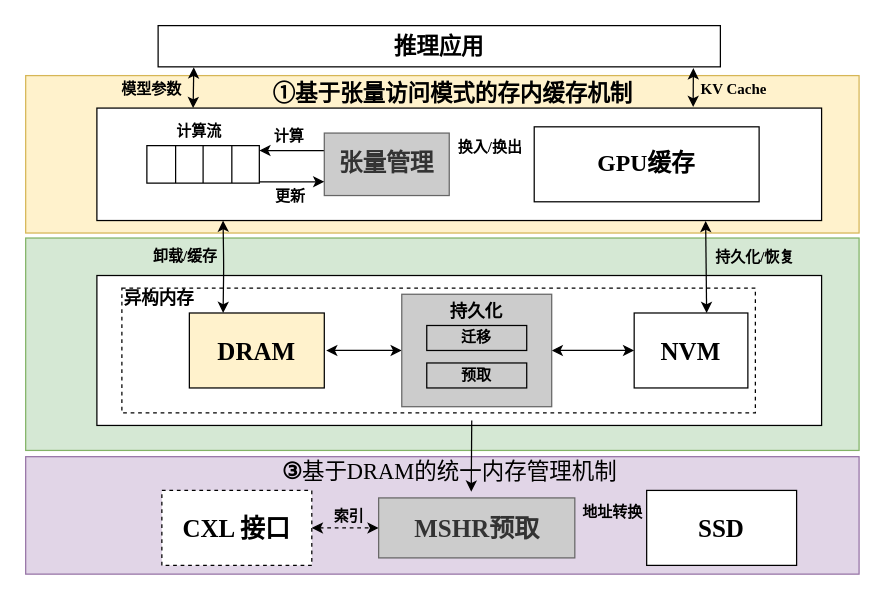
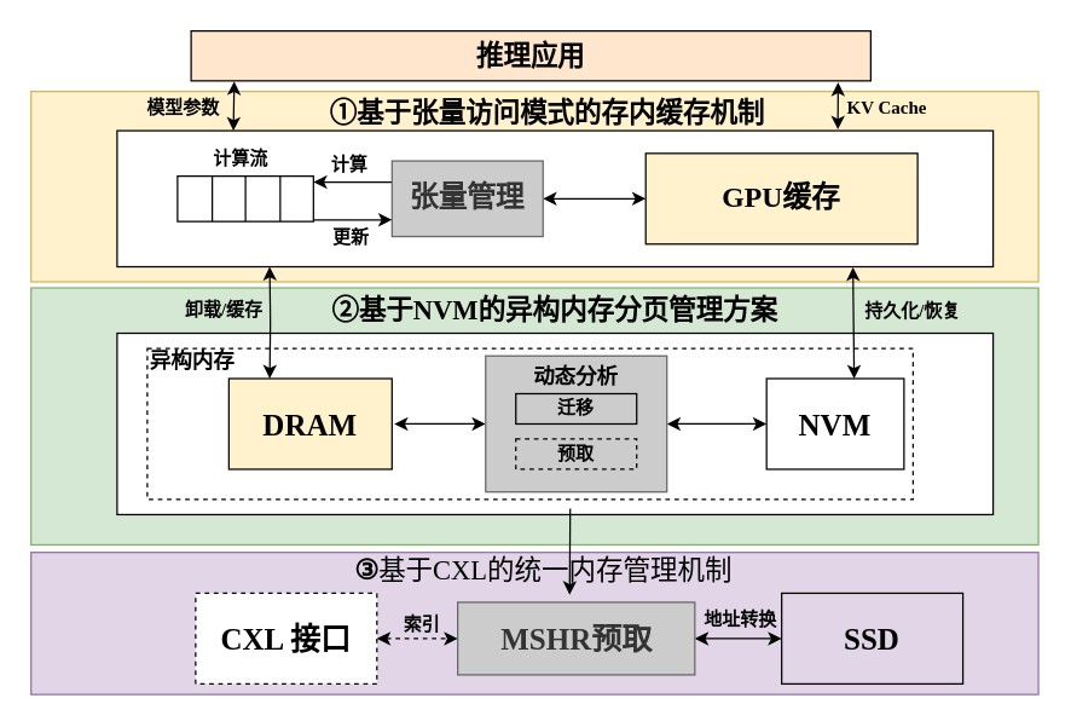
  <mxCell id="0" />
  <mxCell id="1" parent="0" />
  <mxCell id="2" value="" style="rounded=0;whiteSpace=wrap;html=1;fillColor=#e1d5e7;strokeColor=#9673a6;" vertex="1" parent="1"><mxGeometry x="20" y="365" width="667" height="94" as="geometry" /></mxCell>
  <mxCell id="3" value="" style="rounded=0;whiteSpace=wrap;html=1;fillColor=#d5e8d4;strokeColor=#82b366;" vertex="1" parent="1"><mxGeometry x="20" y="190" width="667" height="170" as="geometry" /></mxCell>
  <mxCell id="4" value="" style="rounded=0;whiteSpace=wrap;html=1;fillColor=#fff2cc;strokeColor=#d6b656;" vertex="1" parent="1"><mxGeometry x="20" y="60" width="667" height="126" as="geometry" /></mxCell>
- <mxCell id="5" value="&lt;font face=&quot;宋体&quot; size=&quot;1&quot; style=&quot;&quot;&gt;&lt;span style=&quot;font-size: 18px;&quot;&gt;&lt;b&gt;推理应用&lt;/b&gt;&lt;/span&gt;&lt;/font&gt;" style="rounded=0;whiteSpace=wrap;html=1;" vertex="1" parent="1"><mxGeometry x="126" y="20" width="450" height="33" as="geometry" /></mxCell>
+ <mxCell id="5" value="&lt;font face=&quot;宋体&quot; size=&quot;1&quot; style=&quot;&quot;&gt;&lt;span style=&quot;font-size: 18px;&quot;&gt;&lt;b&gt;推理应用&lt;/b&gt;&lt;/span&gt;&lt;/font&gt;" style="rounded=0;whiteSpace=wrap;html=1;fillColor=#ffe6cc;" vertex="1" parent="1"><mxGeometry x="126" y="20" width="450" height="33" as="geometry" /></mxCell>
  <mxCell id="6" style="edgeStyle=orthogonalEdgeStyle;rounded=1;orthogonalLoop=1;jettySize=auto;html=1;exitX=0.25;exitY=0;exitDx=0;exitDy=0;shape=connector;startArrow=classic;entryX=0.179;entryY=1.007;entryDx=0;entryDy=0;entryPerimeter=0;" edge="1" parent="1"><mxGeometry relative="1" as="geometry"><mxPoint x="154.55" y="53.35" as="targetPoint" /><mxPoint x="154" y="86" as="sourcePoint" /></mxGeometry></mxCell>
  <mxCell id="7" style="edgeStyle=orthogonalEdgeStyle;rounded=1;orthogonalLoop=1;jettySize=auto;html=1;exitX=0.721;exitY=-0.01;exitDx=0;exitDy=0;entryX=0.952;entryY=1.031;entryDx=0;entryDy=0;entryPerimeter=0;shape=connector;startArrow=classic;exitPerimeter=0;" edge="1" parent="1" target="5"><mxGeometry relative="1" as="geometry"><mxPoint x="554.9" y="53.231" as="targetPoint" /><mxPoint x="554.18" y="85.1" as="sourcePoint" /></mxGeometry></mxCell>
  <mxCell id="8" value="" style="rounded=0;whiteSpace=wrap;html=1;" vertex="1" parent="1"><mxGeometry x="77" y="86" width="580" height="90" as="geometry" /></mxCell>
  <mxCell id="9" value="&lt;font face=&quot;宋体&quot;&gt;&lt;b&gt;模型参数&lt;/b&gt;&lt;/font&gt;" style="text;html=1;strokeColor=none;fillColor=none;align=center;verticalAlign=middle;whiteSpace=wrap;rounded=0;" vertex="1" parent="1"><mxGeometry x="91" y="56" width="60" height="30" as="geometry" /></mxCell>
  <mxCell id="10" value="&lt;font face=&quot;宋体&quot;&gt;&lt;b&gt;KV Cache&lt;/b&gt;&lt;/font&gt;" style="text;html=1;strokeColor=none;fillColor=none;align=center;verticalAlign=middle;whiteSpace=wrap;rounded=0;" vertex="1" parent="1"><mxGeometry x="557" y="56" width="60" height="30" as="geometry" /></mxCell>
  <mxCell id="11" value="" style="shape=table;startSize=0;container=1;collapsible=0;childLayout=tableLayout;" vertex="1" parent="1"><mxGeometry x="117" y="116" width="90" height="30" as="geometry" /></mxCell>
  <mxCell id="12" value="" style="shape=tableRow;horizontal=0;startSize=0;swimlaneHead=0;swimlaneBody=0;strokeColor=inherit;top=0;left=0;bottom=0;right=0;collapsible=0;dropTarget=0;fillColor=none;points=[[0,0.5],[1,0.5]];portConstraint=eastwest;" vertex="1" parent="11"><mxGeometry width="90" height="30" as="geometry" /></mxCell>
  <mxCell id="13" value="" style="shape=partialRectangle;html=1;whiteSpace=wrap;connectable=0;strokeColor=inherit;overflow=hidden;fillColor=none;top=0;left=0;bottom=0;right=0;pointerEvents=1;" vertex="1" parent="12"><mxGeometry width="23" height="30" as="geometry"><mxRectangle width="23" height="30" as="alternateBounds" /></mxGeometry></mxCell>
  <mxCell id="14" value="" style="shape=partialRectangle;html=1;whiteSpace=wrap;connectable=0;strokeColor=inherit;overflow=hidden;fillColor=none;top=0;left=0;bottom=0;right=0;pointerEvents=1;" vertex="1" parent="12"><mxGeometry x="23" width="22" height="30" as="geometry"><mxRectangle width="22" height="30" as="alternateBounds" /></mxGeometry></mxCell>
  <mxCell id="15" value="" style="shape=partialRectangle;html=1;whiteSpace=wrap;connectable=0;strokeColor=inherit;overflow=hidden;fillColor=none;top=0;left=0;bottom=0;right=0;pointerEvents=1;" vertex="1" parent="12"><mxGeometry x="45" width="23" height="30" as="geometry"><mxRectangle width="23" height="30" as="alternateBounds" /></mxGeometry></mxCell>
  <mxCell id="16" value="" style="shape=partialRectangle;html=1;whiteSpace=wrap;connectable=0;strokeColor=inherit;overflow=hidden;fillColor=none;top=0;left=0;bottom=0;right=0;pointerEvents=1;" vertex="1" parent="12"><mxGeometry x="68" width="22" height="30" as="geometry"><mxRectangle width="22" height="30" as="alternateBounds" /></mxGeometry></mxCell>
  <mxCell id="17" value="&lt;b&gt;&lt;font face=&quot;宋体&quot;&gt;计算流&lt;/font&gt;&lt;/b&gt;" style="text;html=1;strokeColor=none;fillColor=none;align=center;verticalAlign=middle;whiteSpace=wrap;rounded=0;" vertex="1" parent="1"><mxGeometry x="129" y="90" width="60" height="30" as="geometry" /></mxCell>
  <mxCell id="18" value="" style="rounded=0;whiteSpace=wrap;html=1;" vertex="1" parent="1"><mxGeometry x="77" y="220" width="580" height="120" as="geometry" /></mxCell>
  <mxCell id="19" style="edgeStyle=orthogonalEdgeStyle;rounded=1;orthogonalLoop=1;jettySize=auto;html=1;entryX=0.25;entryY=0;entryDx=0;entryDy=0;startArrow=classic;" edge="1" parent="1" target="48"><mxGeometry relative="1" as="geometry"><mxPoint x="178" y="176" as="sourcePoint" /><mxPoint x="180.51" y="269.19" as="targetPoint" /></mxGeometry></mxCell>
  <mxCell id="20" style="edgeStyle=orthogonalEdgeStyle;rounded=1;orthogonalLoop=1;jettySize=auto;html=1;exitX=1;exitY=0.5;exitDx=0;exitDy=0;entryX=0;entryY=0.5;entryDx=0;entryDy=0;startArrow=classic;endArrow=none;endFill=0;" edge="1" parent="1"><mxGeometry relative="1" as="geometry"><mxPoint x="207" y="120" as="sourcePoint" /><mxPoint x="259" y="120" as="targetPoint" /></mxGeometry></mxCell>
- <mxCell id="21" value="&lt;font face=&quot;宋体&quot; size=&quot;1&quot; style=&quot;&quot;&gt;&lt;b style=&quot;font-size: 19px;&quot;&gt;GPU缓存&lt;/b&gt;&lt;/font&gt;" style="rounded=0;whiteSpace=wrap;html=1;" vertex="1" parent="1"><mxGeometry x="427" y="101" width="180" height="60" as="geometry" /></mxCell>
+ <mxCell id="21" value="&lt;font face=&quot;宋体&quot; size=&quot;1&quot; style=&quot;&quot;&gt;&lt;b style=&quot;font-size: 19px;&quot;&gt;GPU缓存&lt;/b&gt;&lt;/font&gt;" style="rounded=0;whiteSpace=wrap;html=1;fillColor=#fff2cc;" vertex="1" parent="1"><mxGeometry x="427" y="101" width="180" height="60" as="geometry" /></mxCell>
+ <mxCell id="22" style="edgeStyle=orthogonalEdgeStyle;rounded=0;orthogonalLoop=1;jettySize=auto;html=1;entryX=0;entryY=0.5;entryDx=0;entryDy=0;startArrow=classic;startFill=1;" edge="1" parent="1" source="23" target="21"><mxGeometry relative="1" as="geometry" /></mxCell>
  <mxCell id="23" value="&lt;font face=&quot;宋体&quot; style=&quot;font-size: 19px;&quot;&gt;&lt;b style=&quot;&quot;&gt;张量管理&lt;/b&gt;&lt;/font&gt;" style="rounded=0;whiteSpace=wrap;html=1;fillColor=#CCCCCC;fontColor=#333333;strokeColor=#666666;" vertex="1" parent="1"><mxGeometry x="259" y="106" width="100" height="50" as="geometry" /></mxCell>
  <mxCell id="24" style="rounded=1;orthogonalLoop=1;jettySize=auto;html=1;exitX=1;exitY=0.5;exitDx=0;exitDy=0;entryX=0;entryY=0.5;entryDx=0;entryDy=0;startArrow=none;edgeStyle=orthogonalEdgeStyle;curved=1;startFill=0;" edge="1" parent="1"><mxGeometry relative="1" as="geometry"><mxPoint x="207" y="145" as="sourcePoint" /><mxPoint x="259" y="145" as="targetPoint" /></mxGeometry></mxCell>
  <mxCell id="25" value="&lt;b&gt;&lt;font face=&quot;宋体&quot;&gt;更新&lt;/font&gt;&lt;/b&gt;" style="text;html=1;strokeColor=none;fillColor=none;align=center;verticalAlign=middle;whiteSpace=wrap;rounded=0;" vertex="1" parent="1"><mxGeometry x="202" y="142" width="60" height="30" as="geometry" /></mxCell>
  <mxCell id="26" style="edgeStyle=orthogonalEdgeStyle;rounded=1;orthogonalLoop=1;jettySize=auto;html=1;exitX=1;exitY=0.5;exitDx=0;exitDy=0;entryX=0;entryY=0.5;entryDx=0;entryDy=0;startArrow=classic;dashed=1;" edge="1" parent="1" source="27" target="34"><mxGeometry relative="1" as="geometry" /></mxCell>
  <mxCell id="27" value="&lt;b style=&quot;border-color: var(--border-color); font-family: &amp;quot;Times New Roman&amp;quot;; font-size: 20px;&quot;&gt;CXL 接口&lt;/b&gt;" style="rounded=0;whiteSpace=wrap;html=1;dashed=1;" vertex="1" parent="1"><mxGeometry x="129" y="392" width="120" height="60" as="geometry" /></mxCell>
  <mxCell id="28" value="" style="rounded=0;whiteSpace=wrap;html=1;dashed=1;fillColor=none;" vertex="1" parent="1"><mxGeometry x="97" y="230" width="507" height="100" as="geometry" /></mxCell>
  <mxCell id="29" style="rounded=1;orthogonalLoop=1;jettySize=auto;html=1;entryX=1;entryY=0.5;entryDx=0;entryDy=0;exitX=0;exitY=0.5;exitDx=0;exitDy=0;startArrow=classic;" edge="1" parent="1" source="31"><mxGeometry relative="1" as="geometry"><mxPoint x="357" y="286.262" as="sourcePoint" /><mxPoint x="260.5" y="280" as="targetPoint" /></mxGeometry></mxCell>
  <mxCell id="30" style="edgeStyle=orthogonalEdgeStyle;rounded=0;orthogonalLoop=1;jettySize=auto;html=1;exitX=1;exitY=0.5;exitDx=0;exitDy=0;entryX=0;entryY=0.5;entryDx=0;entryDy=0;startArrow=classic;startFill=1;" edge="1" parent="1" source="31" target="35"><mxGeometry relative="1" as="geometry" /></mxCell>
  <mxCell id="31" value="" style="rounded=0;whiteSpace=wrap;html=1;fillColor=#CCCCCC;fontColor=#333333;strokeColor=#666666;" vertex="1" parent="1"><mxGeometry x="321" y="235" width="120" height="90" as="geometry" /></mxCell>
- <mxCell id="32" value="&lt;b&gt;&lt;font face=&quot;宋体&quot; style=&quot;font-size: 14px;&quot;&gt;持久化&lt;/font&gt;&lt;/b&gt;" style="text;html=1;strokeColor=none;fillColor=none;align=center;verticalAlign=middle;whiteSpace=wrap;rounded=0;" vertex="1" parent="1"><mxGeometry x="351" y="235" width="60" height="30" as="geometry" /></mxCell>
+ <mxCell id="32" value="&lt;b&gt;&lt;font face=&quot;宋体&quot; style=&quot;font-size: 14px;&quot;&gt;动态分析&lt;/font&gt;&lt;/b&gt;" style="text;html=1;strokeColor=none;fillColor=none;align=center;verticalAlign=middle;whiteSpace=wrap;rounded=0;" vertex="1" parent="1"><mxGeometry x="351" y="235" width="60" height="30" as="geometry" /></mxCell>
+ <mxCell id="33" style="edgeStyle=orthogonalEdgeStyle;rounded=1;orthogonalLoop=1;jettySize=auto;html=1;exitX=1;exitY=0.5;exitDx=0;exitDy=0;entryX=0;entryY=0.5;entryDx=0;entryDy=0;startArrow=classic;" edge="1" parent="1" source="34" target="42"><mxGeometry relative="1" as="geometry" /></mxCell>
  <mxCell id="34" value="&lt;b style=&quot;border-color: var(--border-color); font-family: &amp;quot;Times New Roman&amp;quot;; font-size: 20px;&quot;&gt;MSHR预取&lt;/b&gt;" style="rounded=0;whiteSpace=wrap;html=1;fillColor=#CCCCCC;fontColor=#333333;strokeColor=#666666;" vertex="1" parent="1"><mxGeometry x="302.5" y="398" width="157" height="48" as="geometry" /></mxCell>
  <mxCell id="35" value="&lt;b&gt;&lt;font face=&quot;Times New Roman&quot; style=&quot;font-size: 20px;&quot;&gt;NVM&lt;/font&gt;&lt;/b&gt;" style="rounded=0;whiteSpace=wrap;html=1;" vertex="1" parent="1"><mxGeometry x="507" y="250" width="91" height="60" as="geometry" /></mxCell>
  <mxCell id="36" value="&lt;b&gt;&lt;font face=&quot;宋体&quot;&gt;持久化/恢复&lt;/font&gt;&lt;/b&gt;" style="text;html=1;strokeColor=none;fillColor=none;align=center;verticalAlign=middle;whiteSpace=wrap;rounded=0;" vertex="1" parent="1"><mxGeometry x="564" y="191" width="80" height="30" as="geometry" /></mxCell>
  <mxCell id="37" value="&lt;b&gt;&lt;font face=&quot;宋体&quot;&gt;迁移&lt;/font&gt;&lt;/b&gt;" style="rounded=0;whiteSpace=wrap;html=1;fillColor=none;" vertex="1" parent="1"><mxGeometry x="341" y="260" width="80" height="20" as="geometry" /></mxCell>
- <mxCell id="38" value="&lt;b&gt;&lt;font face=&quot;宋体&quot;&gt;预取&lt;/font&gt;&lt;/b&gt;" style="rounded=0;whiteSpace=wrap;html=1;fillColor=none;" vertex="1" parent="1"><mxGeometry x="341" y="290" width="80" height="20" as="geometry" /></mxCell>
+ <mxCell id="38" value="&lt;b&gt;&lt;font face=&quot;宋体&quot;&gt;预取&lt;/font&gt;&lt;/b&gt;" style="rounded=0;whiteSpace=wrap;html=1;fillColor=none;dashed=1;" vertex="1" parent="1"><mxGeometry x="341" y="290" width="80" height="20" as="geometry" /></mxCell>
  <mxCell id="39" style="rounded=0;orthogonalLoop=1;jettySize=auto;html=1;entryX=0.554;entryY=0.967;entryDx=0;entryDy=0;entryPerimeter=0;" edge="1" parent="1"><mxGeometry relative="1" as="geometry"><mxPoint x="376.59" y="393.01" as="targetPoint" /><mxPoint x="377" y="336" as="sourcePoint" /></mxGeometry></mxCell>
  <mxCell id="40" value="&lt;font face=&quot;宋体&quot;&gt;&lt;b&gt;卸载/缓存&lt;/b&gt;&lt;/font&gt;" style="text;html=1;strokeColor=none;fillColor=none;align=center;verticalAlign=middle;whiteSpace=wrap;rounded=0;" vertex="1" parent="1"><mxGeometry x="114" y="190" width="68" height="30" as="geometry" /></mxCell>
  <mxCell id="41" style="rounded=1;orthogonalLoop=1;jettySize=auto;html=1;startArrow=classic;exitX=0.84;exitY=1.004;exitDx=0;exitDy=0;exitPerimeter=0;" edge="1" parent="1" source="8"><mxGeometry relative="1" as="geometry"><mxPoint x="563.86" y="176.27" as="sourcePoint" /><mxPoint x="565" y="250" as="targetPoint" /></mxGeometry></mxCell>
- <mxCell id="42" value="&lt;font face=&quot;Times New Roman&quot; size=&quot;1&quot; style=&quot;&quot;&gt;&lt;b style=&quot;font-size: 20px;&quot;&gt;SSD&lt;/b&gt;&lt;/font&gt;" style="rounded=0;whiteSpace=wrap;html=1;" vertex="1" parent="1"><mxGeometry x="517" y="392" width="120" height="60" as="geometry" /></mxCell>
+ <mxCell id="42" value="&lt;font face=&quot;Times New Roman&quot; size=&quot;1&quot; style=&quot;&quot;&gt;&lt;b style=&quot;font-size: 20px;&quot;&gt;SSD&lt;/b&gt;&lt;/font&gt;" style="rounded=0;whiteSpace=wrap;html=1;fillColor=#e1d5e7;" vertex="1" parent="1"><mxGeometry x="517" y="392" width="120" height="60" as="geometry" /></mxCell>
  <mxCell id="43" value="&lt;b&gt;&lt;font face=&quot;宋体&quot;&gt;索引&lt;/font&gt;&lt;/b&gt;" style="text;html=1;strokeColor=none;fillColor=none;align=center;verticalAlign=middle;whiteSpace=wrap;rounded=0;" vertex="1" parent="1"><mxGeometry x="249" y="398" width="60" height="30" as="geometry" /></mxCell>
  <mxCell id="44" value="&lt;b&gt;&lt;font face=&quot;宋体&quot;&gt;地址转换&lt;/font&gt;&lt;/b&gt;" style="text;html=1;strokeColor=none;fillColor=none;align=center;verticalAlign=middle;whiteSpace=wrap;rounded=0;" vertex="1" parent="1"><mxGeometry x="460" y="395" width="60" height="30" as="geometry" /></mxCell>
+ <mxCell id="45" value="&lt;span style=&quot;font-size: 18px;&quot;&gt;&lt;b&gt;&lt;font face=&quot;宋体&quot;&gt;②&lt;/font&gt;&lt;/b&gt;&lt;/span&gt;&lt;font size=&quot;1&quot; face=&quot;宋体&quot;&gt;&lt;b style=&quot;font-size: 18px;&quot;&gt;基于NVM的异构内存分页管理方案&lt;/b&gt;&lt;/font&gt;" style="text;html=1;strokeColor=none;fillColor=none;align=center;verticalAlign=middle;whiteSpace=wrap;rounded=0;" vertex="1" parent="1"><mxGeometry x="207" y="190" width="320" height="30" as="geometry" /></mxCell>
  <mxCell id="46" value="&lt;font face=&quot;宋体&quot;&gt;&lt;b&gt;&lt;span style=&quot;font-size: 18px;&quot;&gt;①&lt;/span&gt;&lt;font style=&quot;font-size: 18px;&quot;&gt;基于张量访问模式的存内缓存机制&lt;/font&gt;&lt;/b&gt;&lt;/font&gt;" style="text;html=1;strokeColor=none;fillColor=none;align=center;verticalAlign=middle;whiteSpace=wrap;rounded=0;" vertex="1" parent="1"><mxGeometry x="211" y="60" width="301.5" height="30" as="geometry" /></mxCell>
- <mxCell id="47" value="&lt;span style=&quot;font-size: 18px;&quot;&gt;&lt;b&gt;&lt;font face=&quot;宋体&quot;&gt;③&lt;/font&gt;&lt;/b&gt;&lt;/span&gt;&lt;font style=&quot;font-size: 18px;&quot;&gt;基于&lt;span style=&quot;font-family: &amp;quot;Times New Roman&amp;quot;, serif;&quot; lang=&quot;EN-US&quot;&gt;DRAM&lt;/span&gt;&lt;span style=&quot;font-family: 黑体;&quot;&gt;的统一内存管理机制&lt;/span&gt;&lt;/font&gt;" style="text;html=1;strokeColor=none;fillColor=none;align=center;verticalAlign=middle;whiteSpace=wrap;rounded=0;" vertex="1" parent="1"><mxGeometry x="192" y="362" width="335" height="30" as="geometry" /></mxCell>
+ <mxCell id="47" value="&lt;span style=&quot;font-size: 18px;&quot;&gt;&lt;b&gt;&lt;font face=&quot;宋体&quot;&gt;③&lt;/font&gt;&lt;/b&gt;&lt;/span&gt;&lt;font style=&quot;font-size: 18px;&quot;&gt;基于&lt;span style=&quot;font-family: &amp;quot;Times New Roman&amp;quot;, serif;&quot; lang=&quot;EN-US&quot;&gt;CXL&lt;/span&gt;&lt;span style=&quot;font-family: 黑体;&quot;&gt;的统一内存管理机制&lt;/span&gt;&lt;/font&gt;" style="text;html=1;strokeColor=none;fillColor=none;align=center;verticalAlign=middle;whiteSpace=wrap;rounded=0;" vertex="1" parent="1"><mxGeometry x="192" y="362" width="335" height="30" as="geometry" /></mxCell>
  <mxCell id="48" value="&lt;font face=&quot;Times New Roman&quot; style=&quot;font-size: 20px;&quot;&gt;&lt;b&gt;DRAM&lt;/b&gt;&lt;/font&gt;" style="rounded=0;whiteSpace=wrap;html=1;fillColor=#fff2cc;" vertex="1" parent="1"><mxGeometry x="151" y="250" width="108" height="60" as="geometry" /></mxCell>
  <mxCell id="49" value="&lt;b&gt;&lt;font face=&quot;宋体&quot;&gt;计算&lt;/font&gt;&lt;/b&gt;" style="text;html=1;strokeColor=none;fillColor=none;align=center;verticalAlign=middle;whiteSpace=wrap;rounded=0;" vertex="1" parent="1"><mxGeometry x="201" y="94" width="60" height="30" as="geometry" /></mxCell>
- <mxCell id="50" value="&lt;b&gt;&lt;font face=&quot;宋体&quot;&gt;换入/换出&lt;/font&gt;&lt;/b&gt;" style="text;html=1;strokeColor=none;fillColor=none;align=center;verticalAlign=middle;whiteSpace=wrap;rounded=0;" vertex="1" parent="1"><mxGeometry x="359" y="103" width="66" height="30" as="geometry" /></mxCell>
  <mxCell id="51" value="&lt;b&gt;&lt;font face=&quot;宋体&quot; style=&quot;font-size: 14px;&quot;&gt;异构内存&lt;/font&gt;&lt;/b&gt;" style="text;html=1;strokeColor=none;fillColor=none;align=center;verticalAlign=middle;whiteSpace=wrap;rounded=0;" vertex="1" parent="1"><mxGeometry x="97" y="224" width="60" height="30" as="geometry" /></mxCell>
